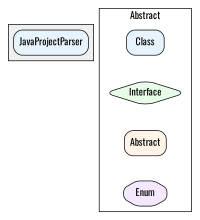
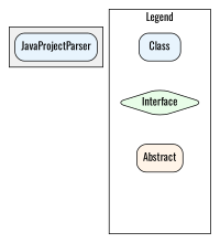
  digraph {
    rankdir=TB
    fontname=Oswald
    node [fillcolor="#E8F4FD" fontname=Oswald shape=box style="rounded,filled"]
    edge [fontname=Oswald fontsize=10 style=invis]
    n1 [label=JavaProjectParser]
    n2 [label=Class]
    n3 [fillcolor="#E8FDE8" label=Interface shape=diamond]
    n4 [fillcolor="#FFF4E8" label=Abstract]
-   n5 [fillcolor="#F4E8FD" label=Enum shape=octagon]
    subgraph cluster_1 {
      fillcolor="#F0F0F0"
      fontsize=12
      style=filled
      n1
    }
    subgraph cluster_2 {
      fillcolor=white
-     label=Abstract
+     label=Legend
      style=filled
      n2
      n3
      n4
-     n5
    }
    n2 -> n3
    n3 -> n4
-   n4 -> n5
  }
